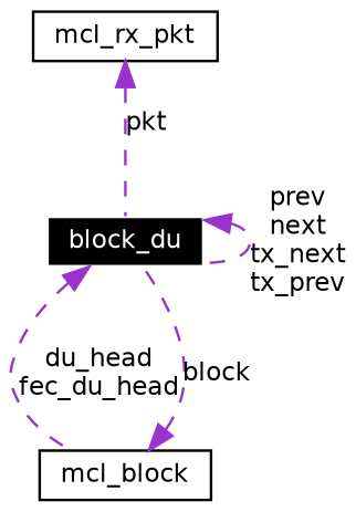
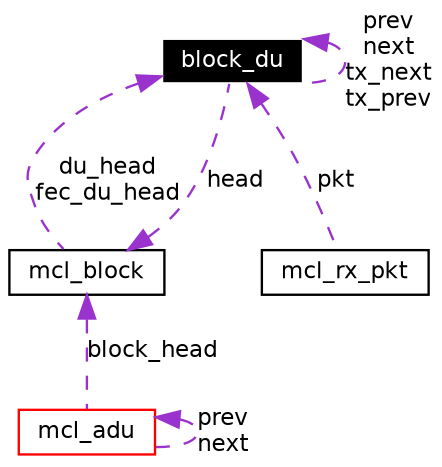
  digraph {
    node [color=black fontname=Helvetica fontsize=10 shape=record]
    edge [color=darkorchid3 dir=back fontname=Helvetica fontsize=10 labelfontname=Helvetica labelfontsize=10 style=dashed]
    n1 [color=white fillcolor=black fontcolor=white height=0.2 label=block_du style=filled width=0.4]
    n2 [height=0.2 label=mcl_block width=0.4]
+   n3 [color=red height=0.2 label=mcl_adu width=0.4]
    n4 [height=0.2 label=mcl_rx_pkt width=0.4]
    n1 -> n1 [label="prev\nnext\ntx_next\ntx_prev"]
    n1 -> n2 [label="du_head\nfec_du_head"]
-   n2 -> n1 [label=block]
-   n4 -> n1 [label=pkt]
+   n2 -> n1 [label=head]
+   n2 -> n3 [label=block_head]
+   n3 -> n3 [label="prev\nnext"]
+   n1 -> n4 [label=pkt]
  }
